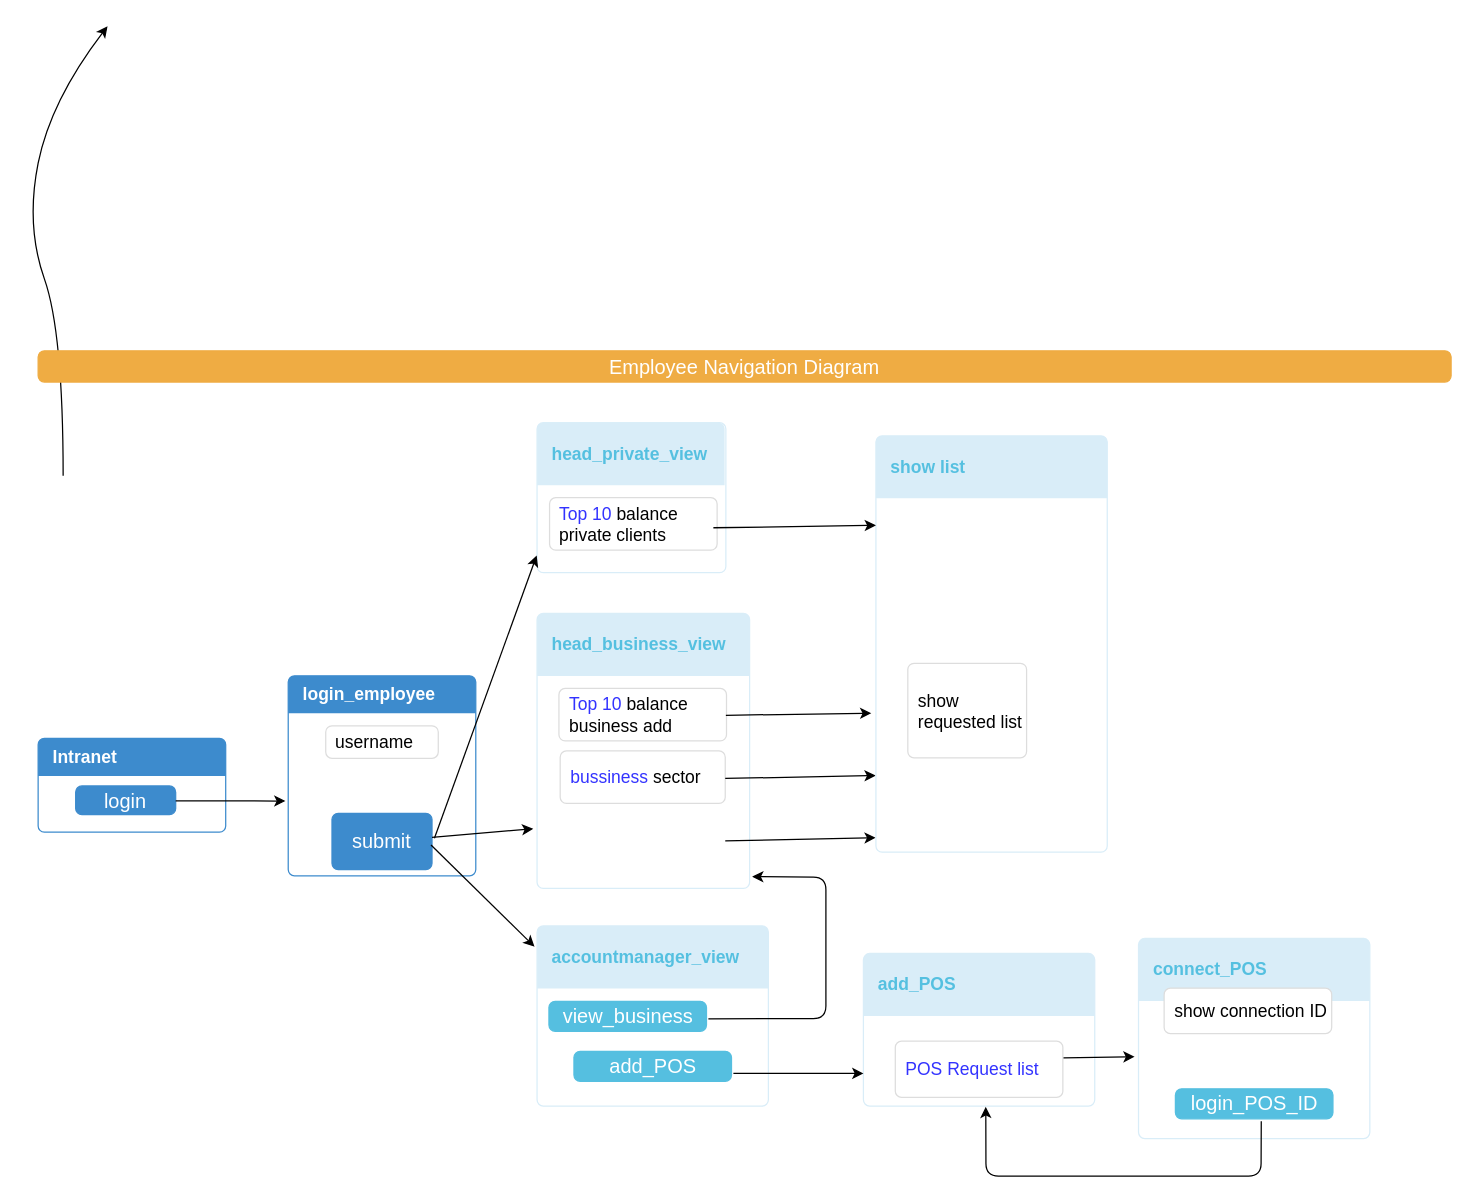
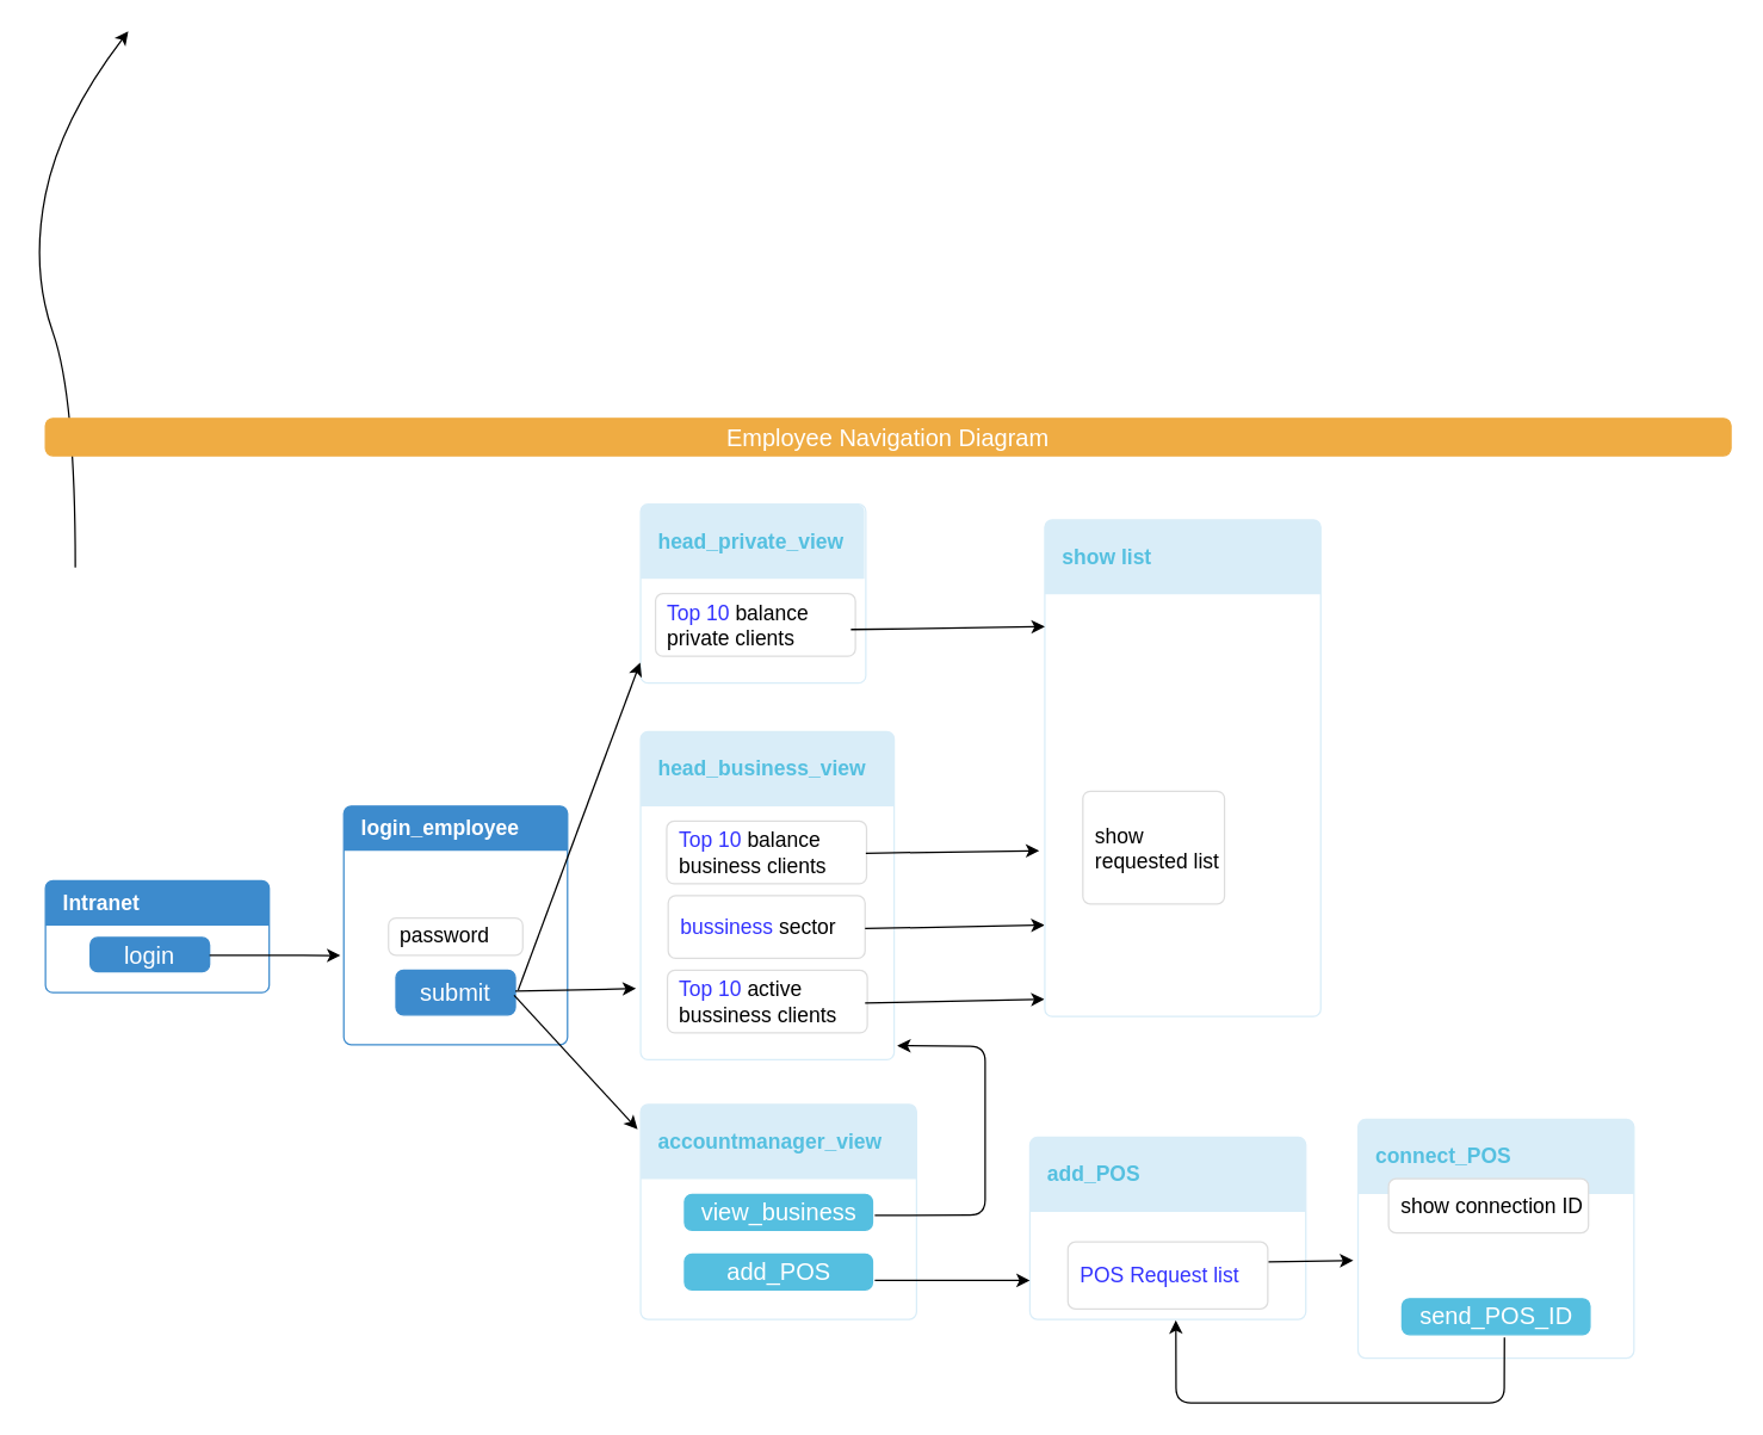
  <mxCell id="0" />
  <mxCell id="1" parent="0" />
  <mxCell id="2" value="&lt;span style=&quot;font-family: &amp;#34;helvetica&amp;#34; , &amp;#34;arial&amp;#34; , sans-serif ; font-size: 0px&quot;&gt;%3CmxGraphModel%3E%3Croot%3E%3CmxCell%20id%3D%220%22%2F%3E%3CmxCell%20id%3D%221%22%20parent%3D%220%22%2F%3E%3CmxCell%20id%3D%222%22%20value%3D%22%26lt%3Bfont%20style%3D%26quot%3Bfont-size%3A%2012px%26quot%3B%26gt%3Bform%20new%20account%26lt%3B%2Ffont%26gt%3B%22%20style%3D%22html%3D1%3Bshadow%3D0%3Bdashed%3D0%3Bshape%3Dmxgraph.bootstrap.rrect%3BrSize%3D5%3BfillColor%3D%23ffffff%3BstrokeColor%3D%23dddddd%3BfontSize%3D10%3Balign%3Dleft%3BspacingLeft%3D6%3BwhiteSpace%3Dwrap%3B%22%20vertex%3D%221%22%20parent%3D%221%22%3E%3CmxGeometry%20x%3D%22346.5%22%20y%3D%22600.046%22%20width%3D%22134%22%20height%3D%2220%22%20as%3D%22geometry%22%2F%3E%3C%2FmxCell%3E%3C%2Froot%3E%3C%2FmxGraphModel%3E&lt;/span&gt;" style="text;html=1;resizable=0;points=[];autosize=1;align=left;verticalAlign=top;spacingTop=-4;fontSize=12;" parent="1" vertex="1"><mxGeometry x="359" y="286" width="20" height="20" as="geometry" /></mxCell>
  <mxCell id="3" value="" style="curved=1;endArrow=classic;html=1;fontSize=14;entryX=-0.03;entryY=0.833;entryDx=0;entryDy=0;entryPerimeter=0;" parent="1" edge="1"><mxGeometry width="50" height="50" relative="1" as="geometry"><mxPoint x="50" y="380" as="sourcePoint" /><mxPoint x="85.5" y="20.49" as="targetPoint" /><Array as="points"><mxPoint x="50" y="265" /><mxPoint x="20" y="180" /><mxPoint x="40" y="80" /></Array></mxGeometry></mxCell>
  <mxCell id="4" value="" style="html=1;shadow=0;dashed=0;shape=mxgraph.bootstrap.rrect;align=center;rSize=5;strokeColor=#3D8BCD;fillColor=#ffffff;fontColor=#f0f0f0;spacingTop=30;whiteSpace=wrap;" parent="1" vertex="1"><mxGeometry x="30" y="590" width="150" height="75" as="geometry" /></mxCell>
  <mxCell id="5" value="Intranet" style="html=1;shadow=0;dashed=0;shape=mxgraph.bootstrap.topButton;rSize=5;strokeColor=none;fillColor=#3D8BCD;fontColor=#ffffff;fontSize=14;fontStyle=1;align=left;spacingLeft=10;whiteSpace=wrap;resizeWidth=1;" parent="4" vertex="1"><mxGeometry width="150" height="30" relative="1" as="geometry" /></mxCell>
  <mxCell id="6" value="login" style="html=1;shadow=0;dashed=0;shape=mxgraph.bootstrap.rrect;rSize=5;fillColor=#3D8BCD;align=center;strokeColor=#3D8BCD;fontColor=#ffffff;fontSize=16;whiteSpace=wrap;" parent="4" vertex="1"><mxGeometry x="30" y="38" width="80" height="23" as="geometry" /></mxCell>
  <mxCell id="7" value="" style="html=1;shadow=0;dashed=0;shape=mxgraph.bootstrap.rrect;align=center;rSize=5;strokeColor=#3D8BCD;fillColor=#ffffff;fontColor=#f0f0f0;spacingTop=30;whiteSpace=wrap;" parent="1" vertex="1"><mxGeometry x="230" y="539.889" width="150" height="160" as="geometry" /></mxCell>
  <mxCell id="8" value="login_employee" style="html=1;shadow=0;dashed=0;shape=mxgraph.bootstrap.topButton;rSize=5;strokeColor=none;fillColor=#3D8BCD;fontColor=#ffffff;fontSize=14;fontStyle=1;align=left;spacingLeft=10;whiteSpace=wrap;resizeWidth=1;" parent="7" vertex="1"><mxGeometry width="150" height="30" relative="1" as="geometry" /></mxCell>
- <mxCell id="9" value="submit" style="html=1;shadow=0;dashed=0;shape=mxgraph.bootstrap.rrect;rSize=5;fillColor=#3D8BCD;align=center;strokeColor=#3D8BCD;fontColor=#ffffff;fontSize=16;whiteSpace=wrap;" parent="7" vertex="1"><mxGeometry x="35" y="110" width="80" height="45" as="geometry" /></mxCell>
- <mxCell id="10" value="&lt;font style=&quot;font-size: 14px&quot;&gt;username&lt;/font&gt;" style="html=1;shadow=0;dashed=0;shape=mxgraph.bootstrap.rrect;rSize=5;fillColor=#ffffff;strokeColor=#dddddd;fontSize=10;align=left;spacingLeft=6;whiteSpace=wrap;" parent="7" vertex="1"><mxGeometry x="30" y="40" width="90" height="26" as="geometry" /></mxCell>
+ <mxCell id="9" value="submit" style="html=1;shadow=0;dashed=0;shape=mxgraph.bootstrap.rrect;rSize=5;fillColor=#3D8BCD;align=center;strokeColor=#3D8BCD;fontColor=#ffffff;fontSize=16;whiteSpace=wrap;" parent="7" vertex="1"><mxGeometry x="35" y="110" width="80" height="30" as="geometry" /></mxCell>
+ <mxCell id="11" value="password" style="html=1;shadow=0;dashed=0;shape=mxgraph.bootstrap.rrect;rSize=5;fillColor=#ffffff;strokeColor=#dddddd;fontSize=14;align=left;spacingLeft=6;whiteSpace=wrap;" parent="7" vertex="1"><mxGeometry x="30" y="75" width="90" height="25" as="geometry" /></mxCell>
  <mxCell id="12" value="" style="html=1;shadow=0;dashed=0;shape=mxgraph.bootstrap.rrect;align=center;rSize=5;strokeColor=#D9EDF8;fillColor=#ffffff;fontColor=#f0f0f0;spacingTop=30;whiteSpace=wrap;" parent="1" vertex="1"><mxGeometry x="429" y="490" width="170" height="220" as="geometry" /></mxCell>
  <mxCell id="13" value="head_business_view" style="html=1;shadow=0;dashed=0;shape=mxgraph.bootstrap.topButton;rSize=5;strokeColor=none;fillColor=#D9EDF8;fontColor=#55C0E0;fontSize=14;fontStyle=1;align=left;spacingLeft=10;whiteSpace=wrap;resizeWidth=1;" parent="12" vertex="1"><mxGeometry width="170" height="50" relative="1" as="geometry" /></mxCell>
- <mxCell id="14" value="&lt;font style=&quot;font-size: 14px&quot; color=&quot;#3333ff&quot;&gt;Top 10 &lt;/font&gt;&lt;font style=&quot;font-size: 14px&quot;&gt;balance business add&lt;/font&gt;" style="html=1;shadow=0;dashed=0;shape=mxgraph.bootstrap.rrect;rSize=5;fillColor=#ffffff;strokeColor=#dddddd;fontSize=10;align=left;spacingLeft=6;whiteSpace=wrap;" parent="12" vertex="1"><mxGeometry x="17.5" y="60" width="134" height="42" as="geometry" /></mxCell>
+ <mxCell id="14" value="&lt;font style=&quot;font-size: 14px&quot; color=&quot;#3333ff&quot;&gt;Top 10 &lt;/font&gt;&lt;font style=&quot;font-size: 14px&quot;&gt;balance business clients&lt;/font&gt;" style="html=1;shadow=0;dashed=0;shape=mxgraph.bootstrap.rrect;rSize=5;fillColor=#ffffff;strokeColor=#dddddd;fontSize=10;align=left;spacingLeft=6;whiteSpace=wrap;" parent="12" vertex="1"><mxGeometry x="17.5" y="60" width="134" height="42" as="geometry" /></mxCell>
+ <mxCell id="15" value="&lt;font style=&quot;font-size: 14px&quot; color=&quot;#3333ff&quot;&gt;Top 10 &lt;/font&gt;&lt;font style=&quot;font-size: 14px&quot;&gt;active bussiness clients&lt;/font&gt;" style="html=1;shadow=0;dashed=0;shape=mxgraph.bootstrap.rrect;rSize=5;fillColor=#ffffff;strokeColor=#dddddd;fontSize=10;align=left;spacingLeft=6;whiteSpace=wrap;" parent="12" vertex="1"><mxGeometry x="18" y="160" width="134" height="42" as="geometry" /></mxCell>
  <mxCell id="16" value="&lt;font style=&quot;font-size: 14px&quot; color=&quot;#3333ff&quot;&gt;bussiness&amp;nbsp;&lt;/font&gt;&lt;font style=&quot;font-size: 14px&quot;&gt;sector&lt;/font&gt;" style="html=1;shadow=0;dashed=0;shape=mxgraph.bootstrap.rrect;rSize=5;fillColor=#ffffff;strokeColor=#dddddd;fontSize=10;align=left;spacingLeft=6;whiteSpace=wrap;" parent="12" vertex="1"><mxGeometry x="18.5" y="110" width="132" height="42" as="geometry" /></mxCell>
  <mxCell id="17" value="" style="endArrow=classic;html=1;entryX=-0.001;entryY=0.965;entryDx=0;entryDy=0;entryPerimeter=0;" edge="1" parent="12" target="42"><mxGeometry width="50" height="50" relative="1" as="geometry"><mxPoint x="150.5" y="182.019" as="sourcePoint" /><mxPoint x="231.44" y="180.26" as="targetPoint" /></mxGeometry></mxCell>
  <mxCell id="18" value="" style="endArrow=classic;html=1;entryX=-0.001;entryY=0.816;entryDx=0;entryDy=0;entryPerimeter=0;" edge="1" parent="12" target="42"><mxGeometry width="50" height="50" relative="1" as="geometry"><mxPoint x="150.5" y="132.019" as="sourcePoint" /><mxPoint x="231.44" y="130.26" as="targetPoint" /></mxGeometry></mxCell>
  <mxCell id="19" value="" style="html=1;shadow=0;dashed=0;shape=mxgraph.bootstrap.rrect;align=center;rSize=5;strokeColor=#D9EDF8;fillColor=#ffffff;fontColor=#f0f0f0;spacingTop=30;whiteSpace=wrap;" parent="1" vertex="1"><mxGeometry x="429" y="740" width="185" height="144" as="geometry" /></mxCell>
  <mxCell id="20" value="accountmanager_view" style="html=1;shadow=0;dashed=0;shape=mxgraph.bootstrap.topButton;rSize=5;strokeColor=none;fillColor=#D9EDF8;fontColor=#55C0E0;fontSize=14;fontStyle=1;align=left;spacingLeft=10;whiteSpace=wrap;resizeWidth=1;" parent="19" vertex="1"><mxGeometry width="185" height="50" relative="1" as="geometry" /></mxCell>
  <mxCell id="21" value="add_POS" style="html=1;shadow=0;dashed=0;shape=mxgraph.bootstrap.rrect;rSize=5;fillColor=#55BFE0;align=center;strokeColor=#55BFE0;fontColor=#ffffff;fontSize=16;whiteSpace=wrap;" parent="19" vertex="1"><mxGeometry x="29.5" y="100.2" width="126" height="24" as="geometry" /></mxCell>
- <mxCell id="22" value="view_business" style="html=1;shadow=0;dashed=0;shape=mxgraph.bootstrap.rrect;rSize=5;fillColor=#55BFE0;align=center;strokeColor=#55BFE0;fontColor=#ffffff;fontSize=16;whiteSpace=wrap;" parent="19" vertex="1"><mxGeometry x="9.5" y="60.2" width="126" height="24" as="geometry" /></mxCell>
+ <mxCell id="22" value="view_business" style="html=1;shadow=0;dashed=0;shape=mxgraph.bootstrap.rrect;rSize=5;fillColor=#55BFE0;align=center;strokeColor=#55BFE0;fontColor=#ffffff;fontSize=16;whiteSpace=wrap;" parent="19" vertex="1"><mxGeometry x="29.5" y="60.2" width="126" height="24" as="geometry" /></mxCell>
  <mxCell id="23" value="" style="html=1;shadow=0;dashed=0;shape=mxgraph.bootstrap.rrect;align=center;rSize=5;strokeColor=#D9EDF8;fillColor=#ffffff;fontColor=#f0f0f0;spacingTop=30;whiteSpace=wrap;" parent="1" vertex="1"><mxGeometry x="429" y="337.5" width="151" height="120" as="geometry" /></mxCell>
  <mxCell id="24" value="head_private_view" style="html=1;shadow=0;dashed=0;shape=mxgraph.bootstrap.topButton;rSize=5;strokeColor=none;fillColor=#D9EDF8;fontColor=#55C0E0;fontSize=14;fontStyle=1;align=left;spacingLeft=10;whiteSpace=wrap;resizeWidth=1;" parent="23" vertex="1"><mxGeometry width="150" height="50" relative="1" as="geometry" /></mxCell>
  <mxCell id="25" value="&lt;font style=&quot;font-size: 14px&quot; color=&quot;#3333ff&quot;&gt;Top 10 &lt;/font&gt;&lt;font style=&quot;font-size: 14px&quot;&gt;balance private clients&lt;/font&gt;" style="html=1;shadow=0;dashed=0;shape=mxgraph.bootstrap.rrect;rSize=5;fillColor=#ffffff;strokeColor=#dddddd;fontSize=10;align=left;spacingLeft=6;whiteSpace=wrap;" parent="23" vertex="1"><mxGeometry x="10" y="60" width="134" height="42" as="geometry" /></mxCell>
  <mxCell id="26" value="&lt;span style=&quot;color: rgb(0 , 0 , 0) ; white-space: normal&quot;&gt;&lt;br&gt;&lt;/span&gt;" style="html=1;shadow=0;dashed=0;shape=mxgraph.bootstrap.rrect;align=center;rSize=5;strokeColor=#D9EDF8;fillColor=#ffffff;fontColor=#f0f0f0;spacingTop=30;whiteSpace=wrap;" parent="1" vertex="1"><mxGeometry x="690" y="762" width="185" height="122" as="geometry" /></mxCell>
  <mxCell id="27" value="add_POS" style="html=1;shadow=0;dashed=0;shape=mxgraph.bootstrap.topButton;rSize=5;strokeColor=none;fillColor=#D9EDF8;fontColor=#55C0E0;fontSize=14;fontStyle=1;align=left;spacingLeft=10;whiteSpace=wrap;resizeWidth=1;" parent="26" vertex="1"><mxGeometry width="185" height="50" relative="1" as="geometry" /></mxCell>
  <mxCell id="28" value="&lt;font style=&quot;font-size: 14px&quot;&gt;&lt;font color=&quot;#3333ff&quot;&gt;POS Request list&lt;/font&gt;&lt;/font&gt;" style="html=1;shadow=0;dashed=0;shape=mxgraph.bootstrap.rrect;rSize=5;fillColor=#ffffff;strokeColor=#dddddd;fontSize=10;align=left;spacingLeft=6;whiteSpace=wrap;" vertex="1" parent="26"><mxGeometry x="25.5" y="70.068" width="134" height="45" as="geometry" /></mxCell>
  <mxCell id="29" value="" style="endArrow=classic;html=1;exitX=1.012;exitY=0.737;exitDx=0;exitDy=0;exitPerimeter=0;entryX=-0.017;entryY=0.591;entryDx=0;entryDy=0;entryPerimeter=0;" edge="1" parent="26" target="36"><mxGeometry width="50" height="50" relative="1" as="geometry"><mxPoint x="160.012" y="83.388" as="sourcePoint" /><mxPoint x="264" y="83.392" as="targetPoint" /></mxGeometry></mxCell>
  <mxCell id="30" value="Employee Navigation Diagram" style="html=1;shadow=0;dashed=0;shape=mxgraph.bootstrap.rrect;rSize=5;fillColor=#EFAC43;align=center;strokeColor=#EFAC43;fontColor=#ffffff;fontSize=16;whiteSpace=wrap;" parent="1" vertex="1"><mxGeometry x="30" y="280" width="1130" height="25" as="geometry" /></mxCell>
  <mxCell id="31" value="" style="endArrow=classic;html=1;exitX=1;exitY=0.522;exitDx=0;exitDy=0;exitPerimeter=0;entryX=-0.015;entryY=0.626;entryDx=0;entryDy=0;entryPerimeter=0;" edge="1" parent="1" source="6" target="7"><mxGeometry width="50" height="50" relative="1" as="geometry"><mxPoint x="30" y="960" as="sourcePoint" /><mxPoint x="80" y="910" as="targetPoint" /></mxGeometry></mxCell>
  <mxCell id="32" value="" style="endArrow=classic;html=1;entryX=-0.002;entryY=0.885;entryDx=0;entryDy=0;entryPerimeter=0;exitX=1.024;exitY=0.444;exitDx=0;exitDy=0;exitPerimeter=0;" edge="1" parent="1" source="9" target="23"><mxGeometry width="50" height="50" relative="1" as="geometry"><mxPoint x="347" y="662" as="sourcePoint" /><mxPoint x="237.75" y="650.049" as="targetPoint" /></mxGeometry></mxCell>
  <mxCell id="33" value="" style="endArrow=classic;html=1;entryX=-0.018;entryY=0.783;entryDx=0;entryDy=0;entryPerimeter=0;" edge="1" parent="1" source="9" target="12"><mxGeometry width="50" height="50" relative="1" as="geometry"><mxPoint x="150" y="650.006" as="sourcePoint" /><mxPoint x="237.75" y="650.049" as="targetPoint" /></mxGeometry></mxCell>
  <mxCell id="34" value="" style="endArrow=classic;html=1;entryX=-0.011;entryY=0.331;entryDx=0;entryDy=0;entryPerimeter=0;exitX=0.99;exitY=0.563;exitDx=0;exitDy=0;exitPerimeter=0;" edge="1" parent="1" source="9" target="20"><mxGeometry width="50" height="50" relative="1" as="geometry"><mxPoint x="355" y="674.019" as="sourcePoint" /><mxPoint x="435.94" y="672.26" as="targetPoint" /></mxGeometry></mxCell>
  <mxCell id="35" value="" style="endArrow=classic;html=1;exitX=1.012;exitY=0.589;exitDx=0;exitDy=0;exitPerimeter=0;entryX=1.012;entryY=0.957;entryDx=0;entryDy=0;entryPerimeter=0;" edge="1" parent="1" source="22" target="12"><mxGeometry width="50" height="50" relative="1" as="geometry"><mxPoint x="150" y="650.006" as="sourcePoint" /><mxPoint x="599" y="710" as="targetPoint" /><Array as="points"><mxPoint x="660" y="814" /><mxPoint x="660" y="701" /></Array></mxGeometry></mxCell>
  <mxCell id="36" value="&lt;span style=&quot;color: rgb(0 , 0 , 0) ; white-space: normal&quot;&gt;&lt;br&gt;&lt;/span&gt;" style="html=1;shadow=0;dashed=0;shape=mxgraph.bootstrap.rrect;align=center;rSize=5;strokeColor=#D9EDF8;fillColor=#ffffff;fontColor=#f0f0f0;spacingTop=30;whiteSpace=wrap;" vertex="1" parent="1"><mxGeometry x="910" y="750" width="185" height="160" as="geometry" /></mxCell>
  <mxCell id="37" value="connect_POS" style="html=1;shadow=0;dashed=0;shape=mxgraph.bootstrap.topButton;rSize=5;strokeColor=none;fillColor=#D9EDF8;fontColor=#55C0E0;fontSize=14;fontStyle=1;align=left;spacingLeft=10;whiteSpace=wrap;resizeWidth=1;" vertex="1" parent="36"><mxGeometry width="185" height="50" relative="1" as="geometry" /></mxCell>
  <mxCell id="38" value="&lt;font style=&quot;font-size: 14px&quot;&gt;show connection ID&lt;/font&gt;" style="html=1;shadow=0;dashed=0;shape=mxgraph.bootstrap.rrect;rSize=5;fillColor=#ffffff;strokeColor=#dddddd;fontSize=10;align=left;spacingLeft=6;whiteSpace=wrap;" vertex="1" parent="36"><mxGeometry x="20.5" y="39.777" width="134" height="36.324" as="geometry" /></mxCell>
- <mxCell id="39" value="login_POS_ID" style="html=1;shadow=0;dashed=0;shape=mxgraph.bootstrap.rrect;rSize=5;fillColor=#55BFE0;align=center;strokeColor=#55BFE0;fontColor=#ffffff;fontSize=16;whiteSpace=wrap;" vertex="1" parent="36"><mxGeometry x="29.5" y="120.2" width="126" height="24" as="geometry" /></mxCell>
+ <mxCell id="39" value="send_POS_ID" style="html=1;shadow=0;dashed=0;shape=mxgraph.bootstrap.rrect;rSize=5;fillColor=#55BFE0;align=center;strokeColor=#55BFE0;fontColor=#ffffff;fontSize=16;whiteSpace=wrap;" vertex="1" parent="36"><mxGeometry x="29.5" y="120.2" width="126" height="24" as="geometry" /></mxCell>
  <mxCell id="40" value="" style="endArrow=classic;html=1;exitX=1.012;exitY=0.737;exitDx=0;exitDy=0;exitPerimeter=0;entryX=0;entryY=0.786;entryDx=0;entryDy=0;entryPerimeter=0;" edge="1" parent="1" source="21" target="26"><mxGeometry width="50" height="50" relative="1" as="geometry"><mxPoint x="30" y="980" as="sourcePoint" /><mxPoint x="80" y="930" as="targetPoint" /></mxGeometry></mxCell>
  <mxCell id="41" value="" style="endArrow=classic;html=1;exitX=0.545;exitY=1.08;exitDx=0;exitDy=0;exitPerimeter=0;entryX=0.529;entryY=1.005;entryDx=0;entryDy=0;entryPerimeter=0;" edge="1" parent="1" source="39" target="26"><mxGeometry width="50" height="50" relative="1" as="geometry"><mxPoint x="940.012" y="920.888" as="sourcePoint" /><mxPoint x="790" y="900" as="targetPoint" /><Array as="points"><mxPoint x="1008" y="940" /><mxPoint x="788" y="940" /></Array></mxGeometry></mxCell>
  <mxCell id="42" value="&lt;span style=&quot;color: rgb(0 , 0 , 0) ; white-space: normal&quot;&gt;&lt;br&gt;&lt;/span&gt;" style="html=1;shadow=0;dashed=0;shape=mxgraph.bootstrap.rrect;align=center;rSize=5;strokeColor=#D9EDF8;fillColor=#ffffff;fontColor=#f0f0f0;spacingTop=30;whiteSpace=wrap;" vertex="1" parent="1"><mxGeometry x="700" y="348" width="185" height="333" as="geometry" /></mxCell>
  <mxCell id="43" value="show list" style="html=1;shadow=0;dashed=0;shape=mxgraph.bootstrap.topButton;rSize=5;strokeColor=none;fillColor=#D9EDF8;fontColor=#55C0E0;fontSize=14;fontStyle=1;align=left;spacingLeft=10;whiteSpace=wrap;resizeWidth=1;" vertex="1" parent="42"><mxGeometry width="185" height="50" relative="1" as="geometry" /></mxCell>
  <mxCell id="44" value="&lt;font style=&quot;font-size: 14px&quot;&gt;show requested list&lt;/font&gt;" style="html=1;shadow=0;dashed=0;shape=mxgraph.bootstrap.rrect;rSize=5;fillColor=#ffffff;strokeColor=#dddddd;fontSize=10;align=left;spacingLeft=6;whiteSpace=wrap;" vertex="1" parent="42"><mxGeometry x="25.5" y="181.929" width="95" height="75.6" as="geometry" /></mxCell>
  <mxCell id="45" value="" style="endArrow=classic;html=1;entryX=-0.02;entryY=0.666;entryDx=0;entryDy=0;entryPerimeter=0;" edge="1" parent="1" target="42"><mxGeometry width="50" height="50" relative="1" as="geometry"><mxPoint x="580" y="571.519" as="sourcePoint" /><mxPoint x="660.94" y="569.76" as="targetPoint" /></mxGeometry></mxCell>
  <mxCell id="46" value="" style="endArrow=classic;html=1;entryX=0;entryY=0.215;entryDx=0;entryDy=0;entryPerimeter=0;" edge="1" parent="1" target="42"><mxGeometry width="50" height="50" relative="1" as="geometry"><mxPoint x="570" y="421.519" as="sourcePoint" /><mxPoint x="650.94" y="419.76" as="targetPoint" /></mxGeometry></mxCell>
